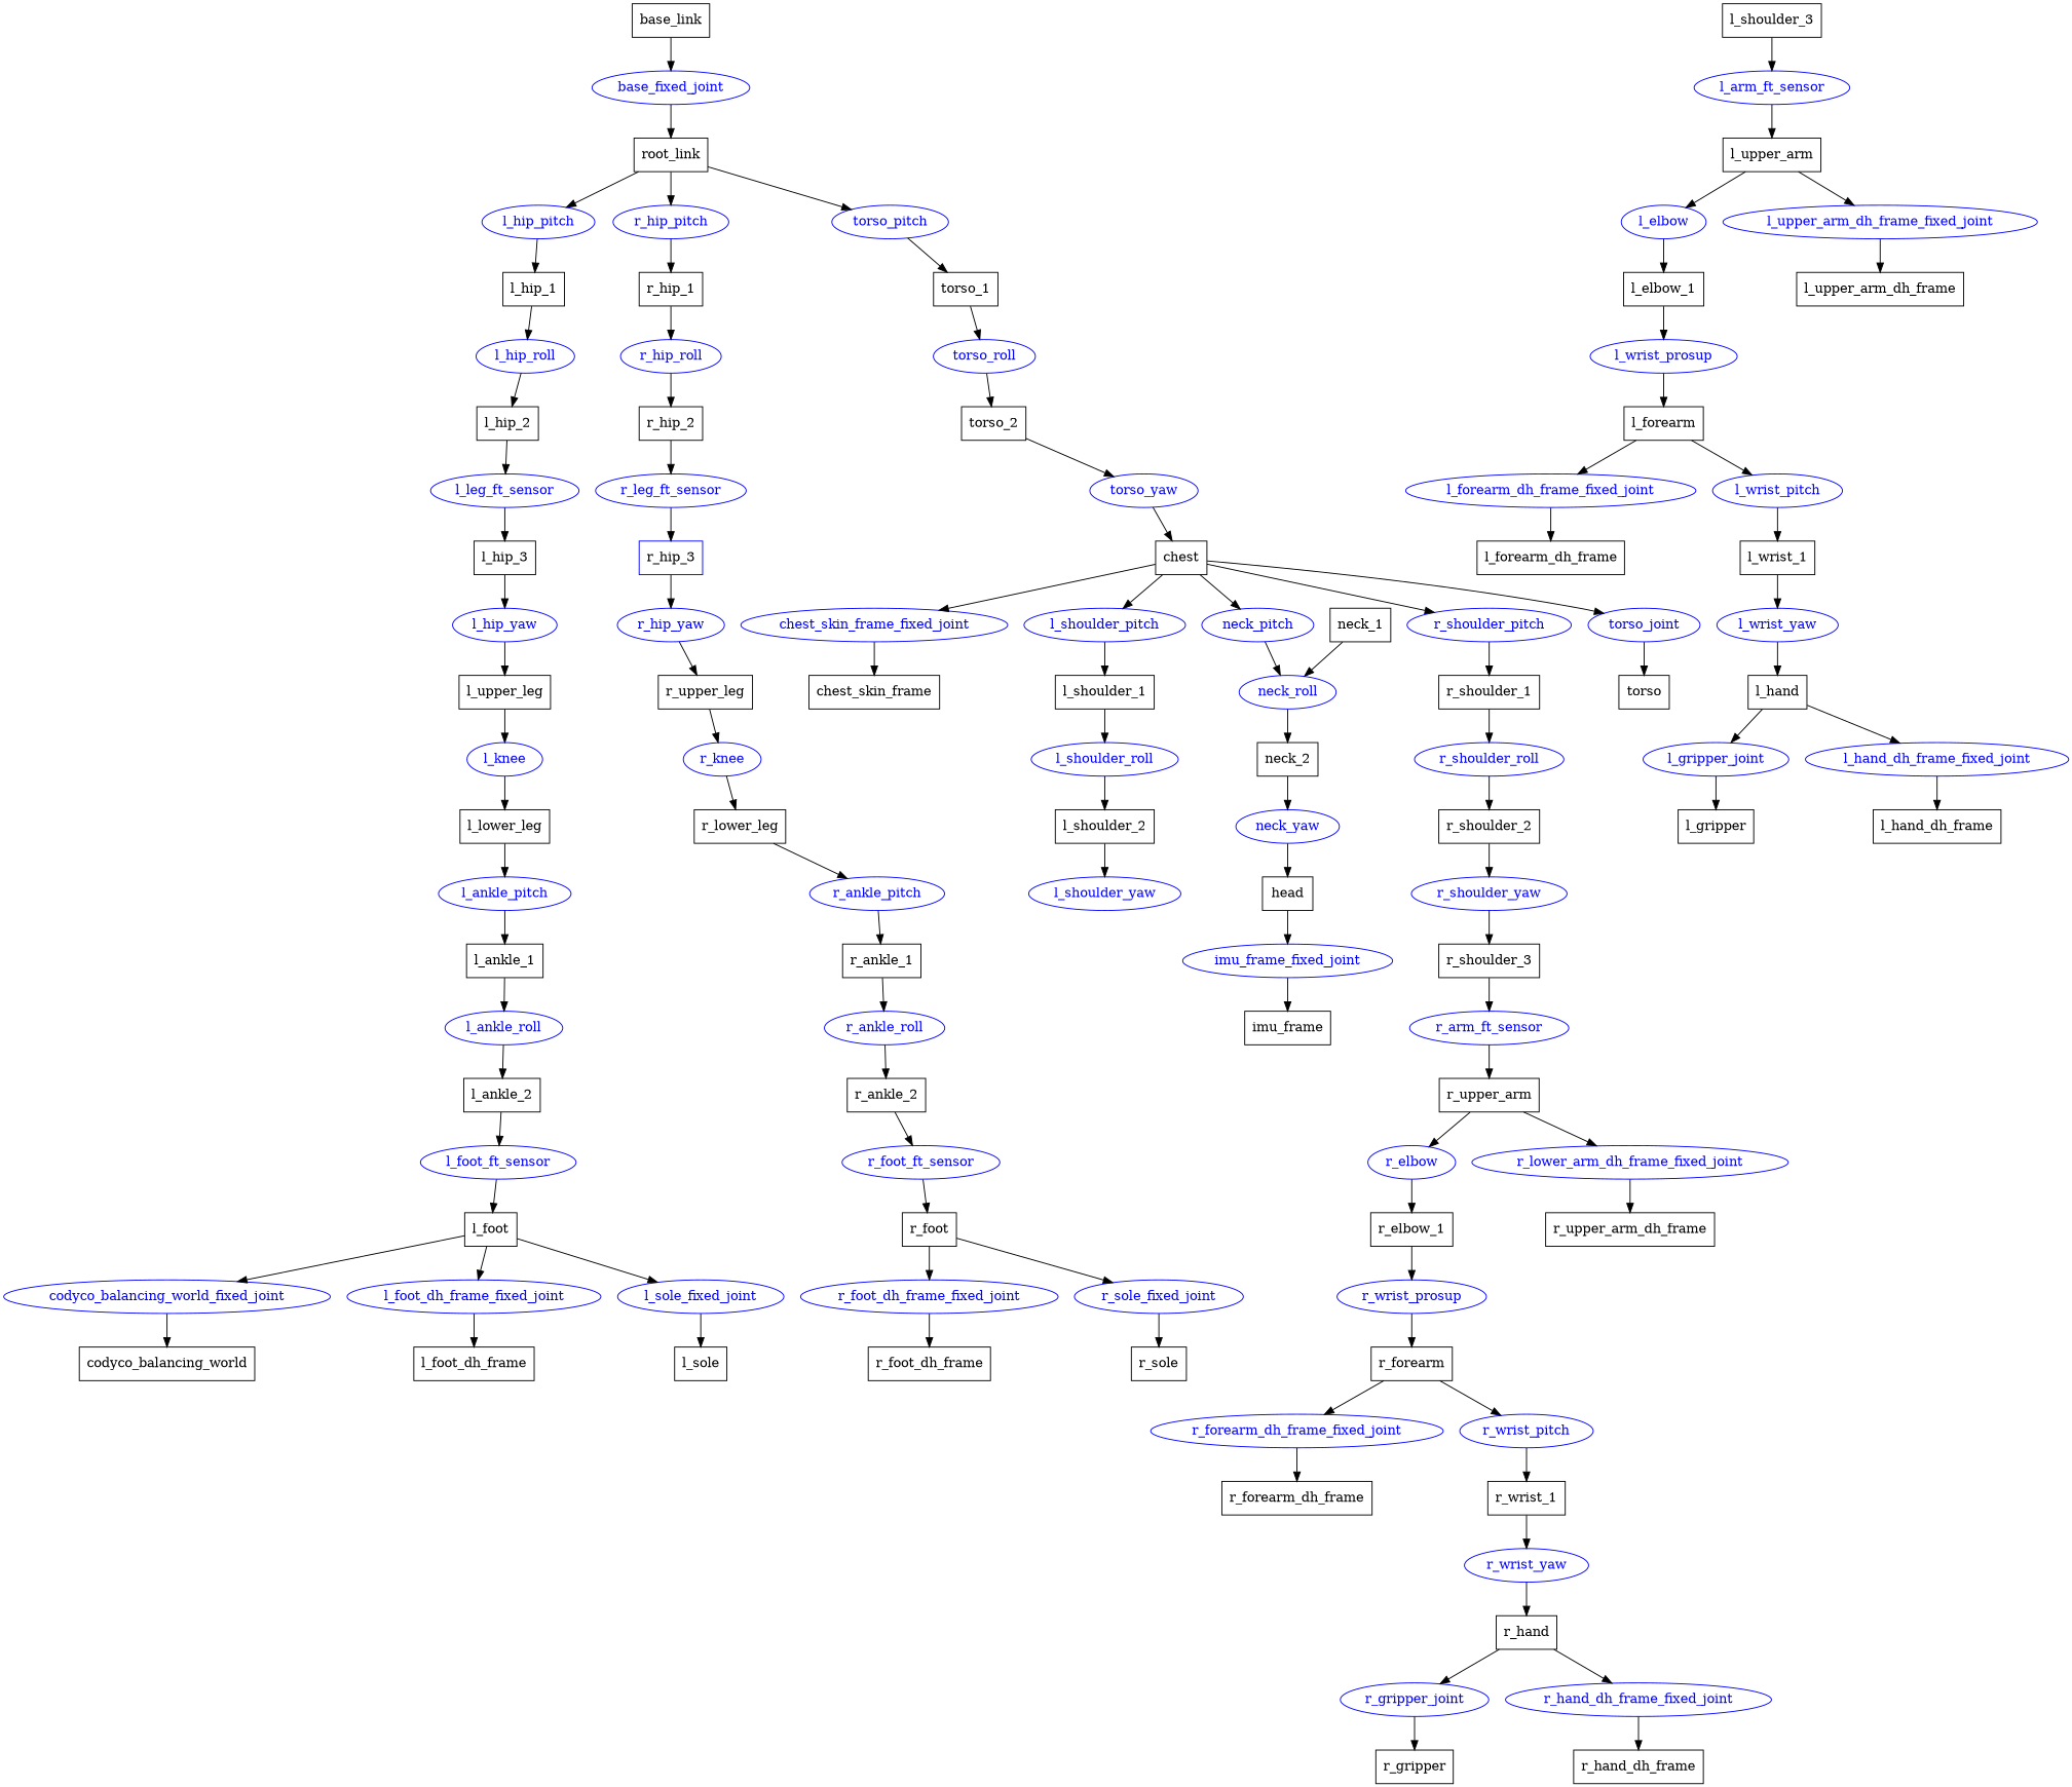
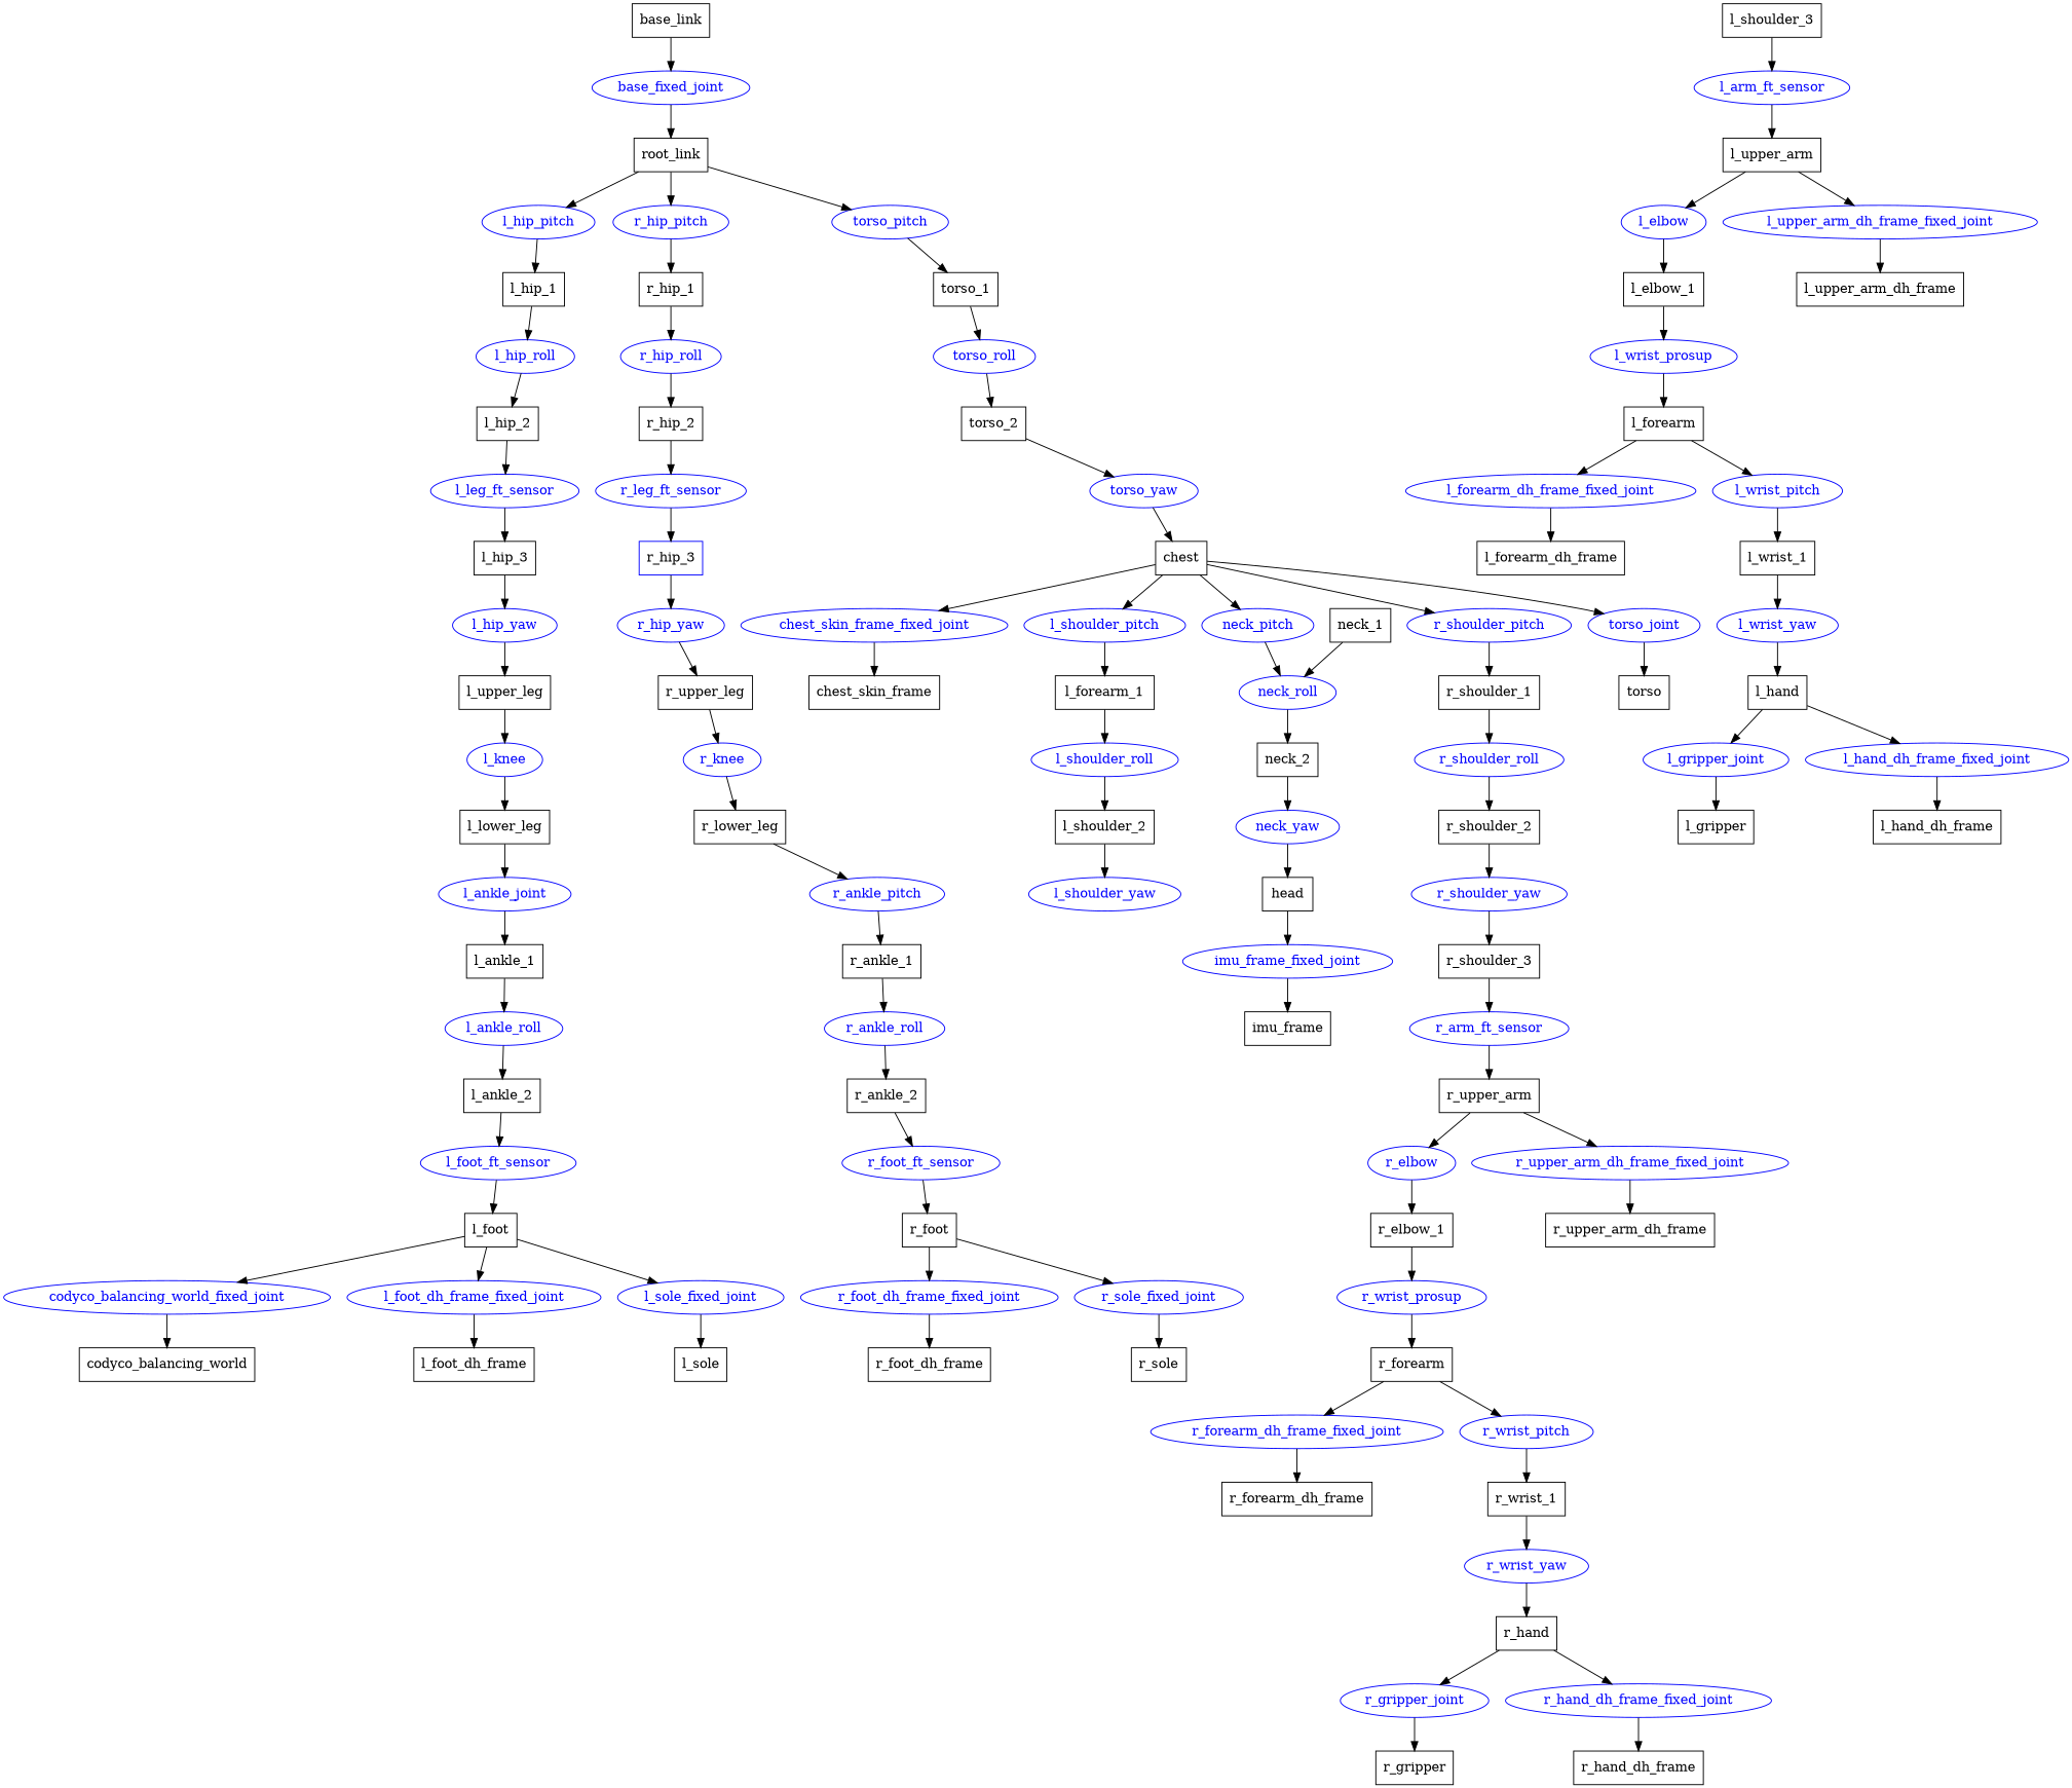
  digraph {
    node [shape=box color=blue]
    n1 [label=base_link color=""]
    base_fixed_joint [fontcolor=blue shape=ellipse]
    n3 [label=root_link color=""]
    l_hip_pitch [fontcolor=blue shape=ellipse]
    r_hip_pitch [fontcolor=blue shape=ellipse]
    torso_pitch [fontcolor=blue shape=ellipse]
    n7 [label=l_hip_1 color=""]
    n8 [label=r_hip_1 color=""]
    n9 [label=torso_1 color=""]
    l_hip_roll [fontcolor=blue shape=ellipse]
    n11 [label=l_hip_2 color=""]
    l_leg_ft_sensor [fontcolor=blue shape=ellipse]
    n13 [label=l_hip_3 color=""]
    l_hip_yaw [fontcolor=blue shape=ellipse]
    n15 [label=l_upper_leg color=""]
    l_knee [fontcolor=blue shape=ellipse]
    n17 [label=l_lower_leg color=""]
-   l_ankle_pitch [fontcolor=blue shape=ellipse]
+   l_ankle_pitch [fontcolor=blue shape=ellipse label=l_ankle_joint]
    n19 [label=l_ankle_1 color=""]
    l_ankle_roll [fontcolor=blue shape=ellipse]
    n21 [label=l_ankle_2 color=""]
    l_foot_ft_sensor [fontcolor=blue shape=ellipse]
    n23 [label=l_foot color=""]
    codyco_balancing_world_fixed_joint [fontcolor=blue shape=ellipse]
    l_foot_dh_frame_fixed_joint [fontcolor=blue shape=ellipse]
    l_sole_fixed_joint [fontcolor=blue shape=ellipse]
    n27 [label=codyco_balancing_world color=""]
    n28 [label=l_foot_dh_frame color=""]
    n29 [label=l_sole color=""]
    r_hip_roll [fontcolor=blue shape=ellipse]
    n31 [label=r_hip_2 color=""]
    r_leg_ft_sensor [fontcolor=blue shape=ellipse]
    n33 [label=r_hip_3]
    r_hip_yaw [fontcolor=blue shape=ellipse]
    n35 [label=r_upper_leg color=""]
    r_knee [fontcolor=blue shape=ellipse]
    n37 [label=r_lower_leg color=""]
    r_ankle_pitch [fontcolor=blue shape=ellipse]
    n39 [label=r_ankle_1 color=""]
    r_ankle_roll [fontcolor=blue shape=ellipse]
    n41 [label=r_ankle_2 color=""]
    r_foot_ft_sensor [fontcolor=blue shape=ellipse]
    n43 [label=r_foot color=""]
    r_foot_dh_frame_fixed_joint [fontcolor=blue shape=ellipse]
    r_sole_fixed_joint [fontcolor=blue shape=ellipse]
    n46 [label=r_foot_dh_frame color=""]
    n47 [label=r_sole color=""]
    torso_roll [fontcolor=blue shape=ellipse]
    n49 [label=torso_2 color=""]
    torso_yaw [fontcolor=blue shape=ellipse]
    n51 [label=chest color=""]
    chest_skin_frame_fixed_joint [fontcolor=blue shape=ellipse]
    l_shoulder_pitch [fontcolor=blue shape=ellipse]
    neck_pitch [fontcolor=blue shape=ellipse]
    r_shoulder_pitch [fontcolor=blue shape=ellipse]
    torso_joint [fontcolor=blue shape=ellipse]
    n57 [label=chest_skin_frame color=""]
-   n58 [label=l_shoulder_1 color=""]
+   n58 [label=l_forearm_1 color=""]
    neck_roll [fontcolor=blue shape=ellipse]
    n60 [label=r_shoulder_1 color=""]
    n61 [label=torso color=""]
    l_shoulder_roll [fontcolor=blue shape=ellipse]
    n63 [label=l_shoulder_2 color=""]
    l_shoulder_yaw [fontcolor=blue shape=ellipse]
    n65 [label=l_shoulder_3 color=""]
    l_arm_ft_sensor [fontcolor=blue shape=ellipse]
    n67 [label=l_upper_arm color=""]
    l_elbow [fontcolor=blue shape=ellipse]
    l_upper_arm_dh_frame_fixed_joint [fontcolor=blue shape=ellipse]
    n70 [label=l_elbow_1 color=""]
    n71 [label=l_upper_arm_dh_frame color=""]
    l_wrist_prosup [fontcolor=blue shape=ellipse]
    n73 [label=l_forearm color=""]
    l_forearm_dh_frame_fixed_joint [fontcolor=blue shape=ellipse]
    l_wrist_pitch [fontcolor=blue shape=ellipse]
    n76 [label=l_forearm_dh_frame color=""]
    n77 [label=l_wrist_1 color=""]
    l_wrist_yaw [fontcolor=blue shape=ellipse]
    n79 [label=l_hand color=""]
    l_gripper_joint [fontcolor=blue shape=ellipse]
    l_hand_dh_frame_fixed_joint [fontcolor=blue shape=ellipse]
    n82 [label=l_gripper color=""]
    n83 [label=l_hand_dh_frame color=""]
    n84 [label=neck_1 color=""]
    n85 [label=neck_2 color=""]
    neck_yaw [fontcolor=blue shape=ellipse]
    n87 [label=head color=""]
    imu_frame_fixed_joint [fontcolor=blue shape=ellipse]
    n89 [label=imu_frame color=""]
    r_shoulder_roll [fontcolor=blue shape=ellipse]
    n91 [label=r_shoulder_2 color=""]
    r_shoulder_yaw [fontcolor=blue shape=ellipse]
    n93 [label=r_shoulder_3 color=""]
    r_arm_ft_sensor [fontcolor=blue shape=ellipse]
    n95 [label=r_upper_arm color=""]
    r_elbow [fontcolor=blue shape=ellipse]
-   r_upper_arm_dh_frame_fixed_joint [fontcolor=blue shape=ellipse label=r_lower_arm_dh_frame_fixed_joint]
+   r_upper_arm_dh_frame_fixed_joint [fontcolor=blue shape=ellipse]
    n98 [label=r_elbow_1 color=""]
    n99 [label=r_upper_arm_dh_frame color=""]
    r_wrist_prosup [fontcolor=blue shape=ellipse]
    n101 [label=r_forearm color=""]
    r_forearm_dh_frame_fixed_joint [fontcolor=blue shape=ellipse]
    r_wrist_pitch [fontcolor=blue shape=ellipse]
    n104 [label=r_forearm_dh_frame color=""]
    n105 [label=r_wrist_1 color=""]
    r_wrist_yaw [fontcolor=blue shape=ellipse]
    n107 [label=r_hand color=""]
    r_gripper_joint [fontcolor=blue shape=ellipse]
    r_hand_dh_frame_fixed_joint [fontcolor=blue shape=ellipse]
    n110 [label=r_gripper color=""]
    n111 [label=r_hand_dh_frame color=""]
    n1 -> base_fixed_joint
    base_fixed_joint -> n3
    n3 -> l_hip_pitch
    n3 -> r_hip_pitch
    n3 -> torso_pitch
    l_hip_pitch -> n7
    r_hip_pitch -> n8
    torso_pitch -> n9
    n7 -> l_hip_roll
    n8 -> r_hip_roll
    n9 -> torso_roll
    l_hip_roll -> n11
    n11 -> l_leg_ft_sensor
    l_leg_ft_sensor -> n13
    n13 -> l_hip_yaw
    l_hip_yaw -> n15
    n15 -> l_knee
    l_knee -> n17
    n17 -> l_ankle_pitch
    l_ankle_pitch -> n19
    n19 -> l_ankle_roll
    l_ankle_roll -> n21
    n21 -> l_foot_ft_sensor
    l_foot_ft_sensor -> n23
    n23 -> codyco_balancing_world_fixed_joint
    n23 -> l_foot_dh_frame_fixed_joint
    n23 -> l_sole_fixed_joint
    codyco_balancing_world_fixed_joint -> n27
    l_foot_dh_frame_fixed_joint -> n28
    l_sole_fixed_joint -> n29
    r_hip_roll -> n31
    n31 -> r_leg_ft_sensor
    r_leg_ft_sensor -> n33
    n33 -> r_hip_yaw
    r_hip_yaw -> n35
    n35 -> r_knee
    r_knee -> n37
    n37 -> r_ankle_pitch
    r_ankle_pitch -> n39
    n39 -> r_ankle_roll
    r_ankle_roll -> n41
    n41 -> r_foot_ft_sensor
    r_foot_ft_sensor -> n43
    n43 -> r_foot_dh_frame_fixed_joint
    n43 -> r_sole_fixed_joint
    r_foot_dh_frame_fixed_joint -> n46
    r_sole_fixed_joint -> n47
    torso_roll -> n49
    n49 -> torso_yaw
    torso_yaw -> n51
    n51 -> chest_skin_frame_fixed_joint
    n51 -> l_shoulder_pitch
    n51 -> neck_pitch
    n51 -> r_shoulder_pitch
    n51 -> torso_joint
    chest_skin_frame_fixed_joint -> n57
    l_shoulder_pitch -> n58
    neck_pitch -> neck_roll
    r_shoulder_pitch -> n60
    torso_joint -> n61
    n58 -> l_shoulder_roll
    neck_roll -> n85
    n60 -> r_shoulder_roll
    l_shoulder_roll -> n63
    n63 -> l_shoulder_yaw
    n65 -> l_arm_ft_sensor
    l_arm_ft_sensor -> n67
    n67 -> l_elbow
    n67 -> l_upper_arm_dh_frame_fixed_joint
    l_elbow -> n70
    l_upper_arm_dh_frame_fixed_joint -> n71
    n70 -> l_wrist_prosup
    l_wrist_prosup -> n73
    n73 -> l_forearm_dh_frame_fixed_joint
    n73 -> l_wrist_pitch
    l_forearm_dh_frame_fixed_joint -> n76
    l_wrist_pitch -> n77
    n77 -> l_wrist_yaw
    l_wrist_yaw -> n79
    n79 -> l_gripper_joint
    n79 -> l_hand_dh_frame_fixed_joint
    l_gripper_joint -> n82
    l_hand_dh_frame_fixed_joint -> n83
    n84 -> neck_roll
    n85 -> neck_yaw
    neck_yaw -> n87
    n87 -> imu_frame_fixed_joint
    imu_frame_fixed_joint -> n89
    r_shoulder_roll -> n91
    n91 -> r_shoulder_yaw
    r_shoulder_yaw -> n93
    n93 -> r_arm_ft_sensor
    r_arm_ft_sensor -> n95
    n95 -> r_elbow
    n95 -> r_upper_arm_dh_frame_fixed_joint
    r_elbow -> n98
    r_upper_arm_dh_frame_fixed_joint -> n99
    n98 -> r_wrist_prosup
    r_wrist_prosup -> n101
    n101 -> r_forearm_dh_frame_fixed_joint
    n101 -> r_wrist_pitch
    r_forearm_dh_frame_fixed_joint -> n104
    r_wrist_pitch -> n105
    n105 -> r_wrist_yaw
    r_wrist_yaw -> n107
    n107 -> r_gripper_joint
    n107 -> r_hand_dh_frame_fixed_joint
    r_gripper_joint -> n110
    r_hand_dh_frame_fixed_joint -> n111
  }
